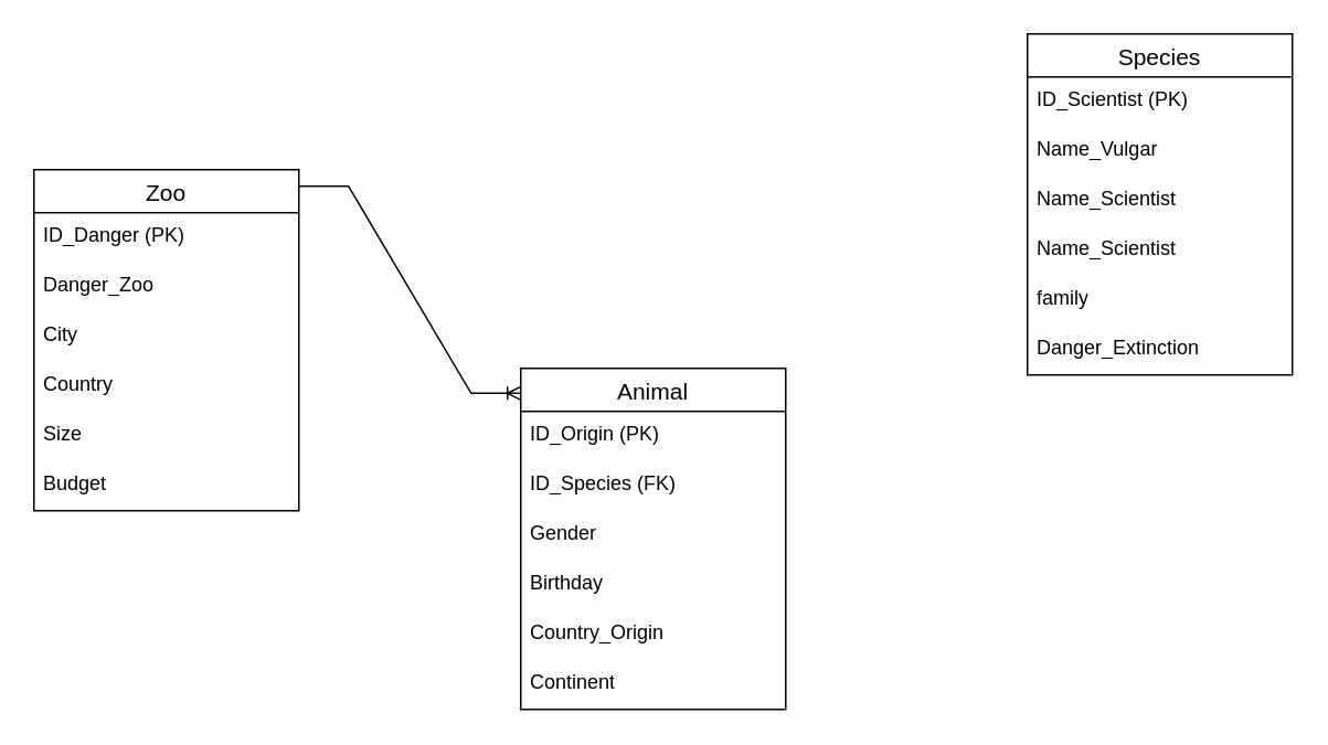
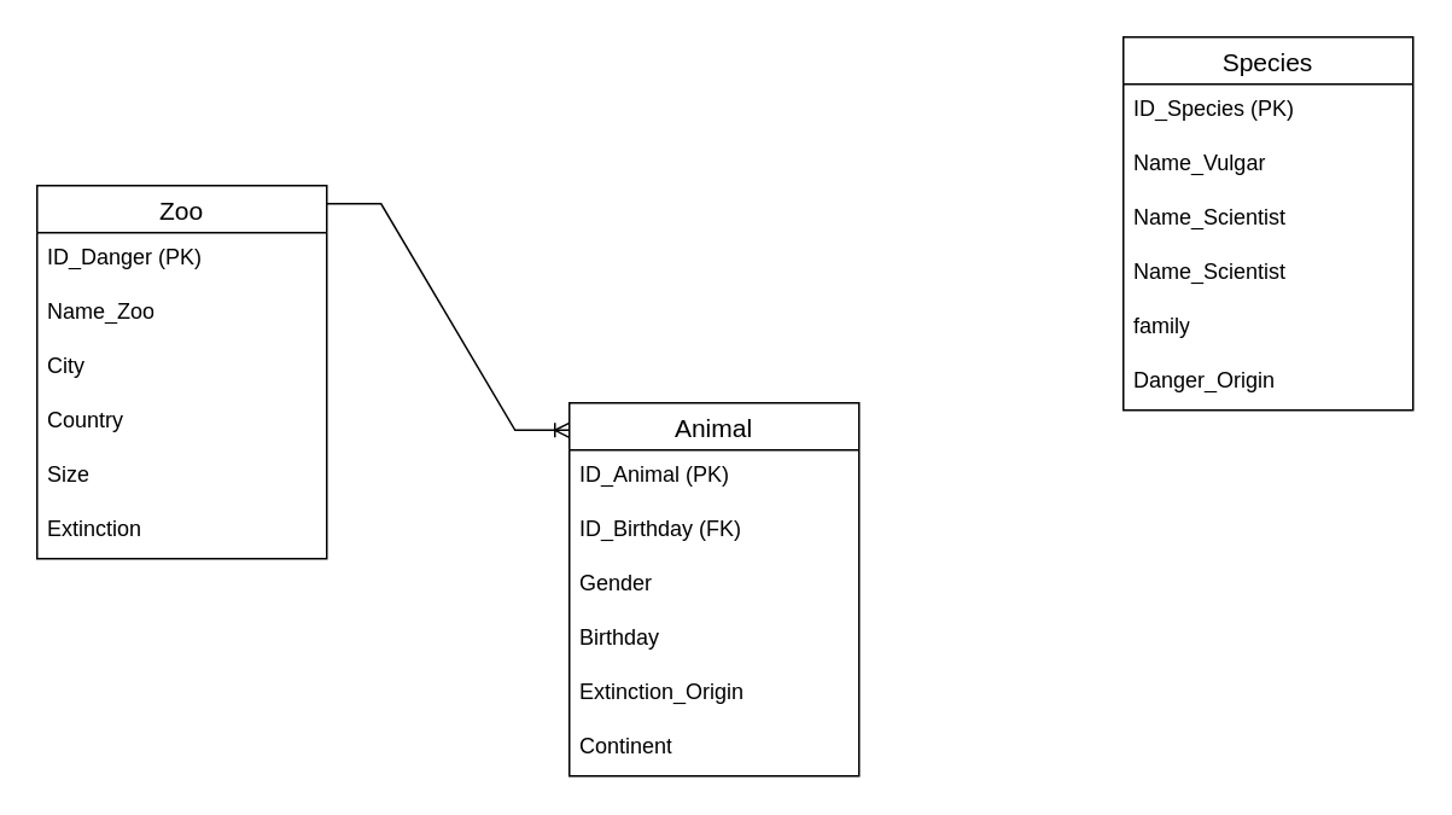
  <mxCell id="0" />
  <mxCell id="1" parent="0" />
  <mxCell id="2" value="Zoo" style="swimlane;fontStyle=0;childLayout=stackLayout;horizontal=1;startSize=26;horizontalStack=0;resizeParent=1;resizeParentMax=0;resizeLast=0;collapsible=1;marginBottom=0;align=center;fontSize=14;" vertex="1" parent="1"><mxGeometry x="20" y="102" width="160" height="206" as="geometry"><mxRectangle x="280" y="80" width="90" height="30" as="alternateBounds" /></mxGeometry></mxCell>
  <mxCell id="3" value="ID_Danger (PK)" style="text;strokeColor=none;fillColor=none;spacingLeft=4;spacingRight=4;overflow=hidden;rotatable=0;points=[[0,0.5],[1,0.5]];portConstraint=eastwest;fontSize=12;whiteSpace=wrap;html=1;" vertex="1" parent="2"><mxGeometry y="26" width="160" height="30" as="geometry" /></mxCell>
- <mxCell id="4" value="Danger_Zoo" style="text;strokeColor=none;fillColor=none;spacingLeft=4;spacingRight=4;overflow=hidden;rotatable=0;points=[[0,0.5],[1,0.5]];portConstraint=eastwest;fontSize=12;whiteSpace=wrap;html=1;" vertex="1" parent="2"><mxGeometry y="56" width="160" height="30" as="geometry" /></mxCell>
+ <mxCell id="4" value="Name_Zoo" style="text;strokeColor=none;fillColor=none;spacingLeft=4;spacingRight=4;overflow=hidden;rotatable=0;points=[[0,0.5],[1,0.5]];portConstraint=eastwest;fontSize=12;whiteSpace=wrap;html=1;" vertex="1" parent="2"><mxGeometry y="56" width="160" height="30" as="geometry" /></mxCell>
  <mxCell id="5" value="City" style="text;strokeColor=none;fillColor=none;spacingLeft=4;spacingRight=4;overflow=hidden;rotatable=0;points=[[0,0.5],[1,0.5]];portConstraint=eastwest;fontSize=12;whiteSpace=wrap;html=1;" vertex="1" parent="2"><mxGeometry y="86" width="160" height="30" as="geometry" /></mxCell>
  <mxCell id="6" value="Country" style="text;strokeColor=none;fillColor=none;spacingLeft=4;spacingRight=4;overflow=hidden;rotatable=0;points=[[0,0.5],[1,0.5]];portConstraint=eastwest;fontSize=12;whiteSpace=wrap;html=1;" vertex="1" parent="2"><mxGeometry y="116" width="160" height="30" as="geometry" /></mxCell>
  <mxCell id="7" value="Size" style="text;strokeColor=none;fillColor=none;spacingLeft=4;spacingRight=4;overflow=hidden;rotatable=0;points=[[0,0.5],[1,0.5]];portConstraint=eastwest;fontSize=12;whiteSpace=wrap;html=1;" vertex="1" parent="2"><mxGeometry y="146" width="160" height="30" as="geometry" /></mxCell>
- <mxCell id="8" value="Budget" style="text;strokeColor=none;fillColor=none;spacingLeft=4;spacingRight=4;overflow=hidden;rotatable=0;points=[[0,0.5],[1,0.5]];portConstraint=eastwest;fontSize=12;whiteSpace=wrap;html=1;" vertex="1" parent="2"><mxGeometry y="176" width="160" height="30" as="geometry" /></mxCell>
+ <mxCell id="8" value="Extinction" style="text;strokeColor=none;fillColor=none;spacingLeft=4;spacingRight=4;overflow=hidden;rotatable=0;points=[[0,0.5],[1,0.5]];portConstraint=eastwest;fontSize=12;whiteSpace=wrap;html=1;" vertex="1" parent="2"><mxGeometry y="176" width="160" height="30" as="geometry" /></mxCell>
  <mxCell id="9" value="Species" style="swimlane;fontStyle=0;childLayout=stackLayout;horizontal=1;startSize=26;horizontalStack=0;resizeParent=1;resizeParentMax=0;resizeLast=0;collapsible=1;marginBottom=0;align=center;fontSize=14;" vertex="1" parent="1"><mxGeometry x="620" y="20" width="160" height="206" as="geometry"><mxRectangle x="280" y="80" width="90" height="30" as="alternateBounds" /></mxGeometry></mxCell>
- <mxCell id="10" value="ID_Scientist (PK)" style="text;strokeColor=none;fillColor=none;spacingLeft=4;spacingRight=4;overflow=hidden;rotatable=0;points=[[0,0.5],[1,0.5]];portConstraint=eastwest;fontSize=12;whiteSpace=wrap;html=1;" vertex="1" parent="9"><mxGeometry y="26" width="160" height="30" as="geometry" /></mxCell>
+ <mxCell id="10" value="ID_Species (PK)" style="text;strokeColor=none;fillColor=none;spacingLeft=4;spacingRight=4;overflow=hidden;rotatable=0;points=[[0,0.5],[1,0.5]];portConstraint=eastwest;fontSize=12;whiteSpace=wrap;html=1;" vertex="1" parent="9"><mxGeometry y="26" width="160" height="30" as="geometry" /></mxCell>
  <mxCell id="11" value="Name_Vulgar" style="text;strokeColor=none;fillColor=none;spacingLeft=4;spacingRight=4;overflow=hidden;rotatable=0;points=[[0,0.5],[1,0.5]];portConstraint=eastwest;fontSize=12;whiteSpace=wrap;html=1;" vertex="1" parent="9"><mxGeometry y="56" width="160" height="30" as="geometry" /></mxCell>
  <mxCell id="12" value="Name_Scientist" style="text;strokeColor=none;fillColor=none;spacingLeft=4;spacingRight=4;overflow=hidden;rotatable=0;points=[[0,0.5],[1,0.5]];portConstraint=eastwest;fontSize=12;whiteSpace=wrap;html=1;" vertex="1" parent="9"><mxGeometry y="86" width="160" height="30" as="geometry" /></mxCell>
  <mxCell id="13" value="Name_Scientist" style="text;strokeColor=none;fillColor=none;spacingLeft=4;spacingRight=4;overflow=hidden;rotatable=0;points=[[0,0.5],[1,0.5]];portConstraint=eastwest;fontSize=12;whiteSpace=wrap;html=1;" vertex="1" parent="9"><mxGeometry y="116" width="160" height="30" as="geometry" /></mxCell>
  <mxCell id="14" value="family" style="text;strokeColor=none;fillColor=none;spacingLeft=4;spacingRight=4;overflow=hidden;rotatable=0;points=[[0,0.5],[1,0.5]];portConstraint=eastwest;fontSize=12;whiteSpace=wrap;html=1;" vertex="1" parent="9"><mxGeometry y="146" width="160" height="30" as="geometry" /></mxCell>
- <mxCell id="15" value="Danger_Extinction" style="text;strokeColor=none;fillColor=none;spacingLeft=4;spacingRight=4;overflow=hidden;rotatable=0;points=[[0,0.5],[1,0.5]];portConstraint=eastwest;fontSize=12;whiteSpace=wrap;html=1;" vertex="1" parent="9"><mxGeometry y="176" width="160" height="30" as="geometry" /></mxCell>
+ <mxCell id="15" value="Danger_Origin" style="text;strokeColor=none;fillColor=none;spacingLeft=4;spacingRight=4;overflow=hidden;rotatable=0;points=[[0,0.5],[1,0.5]];portConstraint=eastwest;fontSize=12;whiteSpace=wrap;html=1;" vertex="1" parent="9"><mxGeometry y="176" width="160" height="30" as="geometry" /></mxCell>
  <mxCell id="16" value="Animal" style="swimlane;fontStyle=0;childLayout=stackLayout;horizontal=1;startSize=26;horizontalStack=0;resizeParent=1;resizeParentMax=0;resizeLast=0;collapsible=1;marginBottom=0;align=center;fontSize=14;" vertex="1" parent="1"><mxGeometry x="314" y="222" width="160" height="206" as="geometry"><mxRectangle x="280" y="80" width="90" height="30" as="alternateBounds" /></mxGeometry></mxCell>
- <mxCell id="17" value="ID_Origin (PK)" style="text;strokeColor=none;fillColor=none;spacingLeft=4;spacingRight=4;overflow=hidden;rotatable=0;points=[[0,0.5],[1,0.5]];portConstraint=eastwest;fontSize=12;whiteSpace=wrap;html=1;" vertex="1" parent="16"><mxGeometry y="26" width="160" height="30" as="geometry" /></mxCell>
- <mxCell id="18" value="ID_Species (FK)" style="text;strokeColor=none;fillColor=none;spacingLeft=4;spacingRight=4;overflow=hidden;rotatable=0;points=[[0,0.5],[1,0.5]];portConstraint=eastwest;fontSize=12;whiteSpace=wrap;html=1;" vertex="1" parent="16"><mxGeometry y="56" width="160" height="30" as="geometry" /></mxCell>
+ <mxCell id="17" value="ID_Animal (PK)" style="text;strokeColor=none;fillColor=none;spacingLeft=4;spacingRight=4;overflow=hidden;rotatable=0;points=[[0,0.5],[1,0.5]];portConstraint=eastwest;fontSize=12;whiteSpace=wrap;html=1;" vertex="1" parent="16"><mxGeometry y="26" width="160" height="30" as="geometry" /></mxCell>
+ <mxCell id="18" value="ID_Birthday (FK)" style="text;strokeColor=none;fillColor=none;spacingLeft=4;spacingRight=4;overflow=hidden;rotatable=0;points=[[0,0.5],[1,0.5]];portConstraint=eastwest;fontSize=12;whiteSpace=wrap;html=1;" vertex="1" parent="16"><mxGeometry y="56" width="160" height="30" as="geometry" /></mxCell>
  <mxCell id="19" value="Gender" style="text;strokeColor=none;fillColor=none;spacingLeft=4;spacingRight=4;overflow=hidden;rotatable=0;points=[[0,0.5],[1,0.5]];portConstraint=eastwest;fontSize=12;whiteSpace=wrap;html=1;" vertex="1" parent="16"><mxGeometry y="86" width="160" height="30" as="geometry" /></mxCell>
  <mxCell id="20" value="Birthday" style="text;strokeColor=none;fillColor=none;spacingLeft=4;spacingRight=4;overflow=hidden;rotatable=0;points=[[0,0.5],[1,0.5]];portConstraint=eastwest;fontSize=12;whiteSpace=wrap;html=1;" vertex="1" parent="16"><mxGeometry y="116" width="160" height="30" as="geometry" /></mxCell>
- <mxCell id="21" value="Country_Origin" style="text;strokeColor=none;fillColor=none;spacingLeft=4;spacingRight=4;overflow=hidden;rotatable=0;points=[[0,0.5],[1,0.5]];portConstraint=eastwest;fontSize=12;whiteSpace=wrap;html=1;" vertex="1" parent="16"><mxGeometry y="146" width="160" height="30" as="geometry" /></mxCell>
+ <mxCell id="21" value="Extinction_Origin" style="text;strokeColor=none;fillColor=none;spacingLeft=4;spacingRight=4;overflow=hidden;rotatable=0;points=[[0,0.5],[1,0.5]];portConstraint=eastwest;fontSize=12;whiteSpace=wrap;html=1;" vertex="1" parent="16"><mxGeometry y="146" width="160" height="30" as="geometry" /></mxCell>
  <mxCell id="22" value="Continent" style="text;strokeColor=none;fillColor=none;spacingLeft=4;spacingRight=4;overflow=hidden;rotatable=0;points=[[0,0.5],[1,0.5]];portConstraint=eastwest;fontSize=12;whiteSpace=wrap;html=1;" vertex="1" parent="16"><mxGeometry y="176" width="160" height="30" as="geometry" /></mxCell>
  <mxCell id="23" value="" style="edgeStyle=entityRelationEdgeStyle;fontSize=12;html=1;endArrow=ERoneToMany;rounded=0;entryX=0;entryY=0.073;entryDx=0;entryDy=0;entryPerimeter=0;" edge="1" parent="1" target="16"><mxGeometry width="100" height="100" relative="1" as="geometry"><mxPoint x="180" y="112" as="sourcePoint" /><mxPoint x="460" y="92" as="targetPoint" /></mxGeometry></mxCell>
